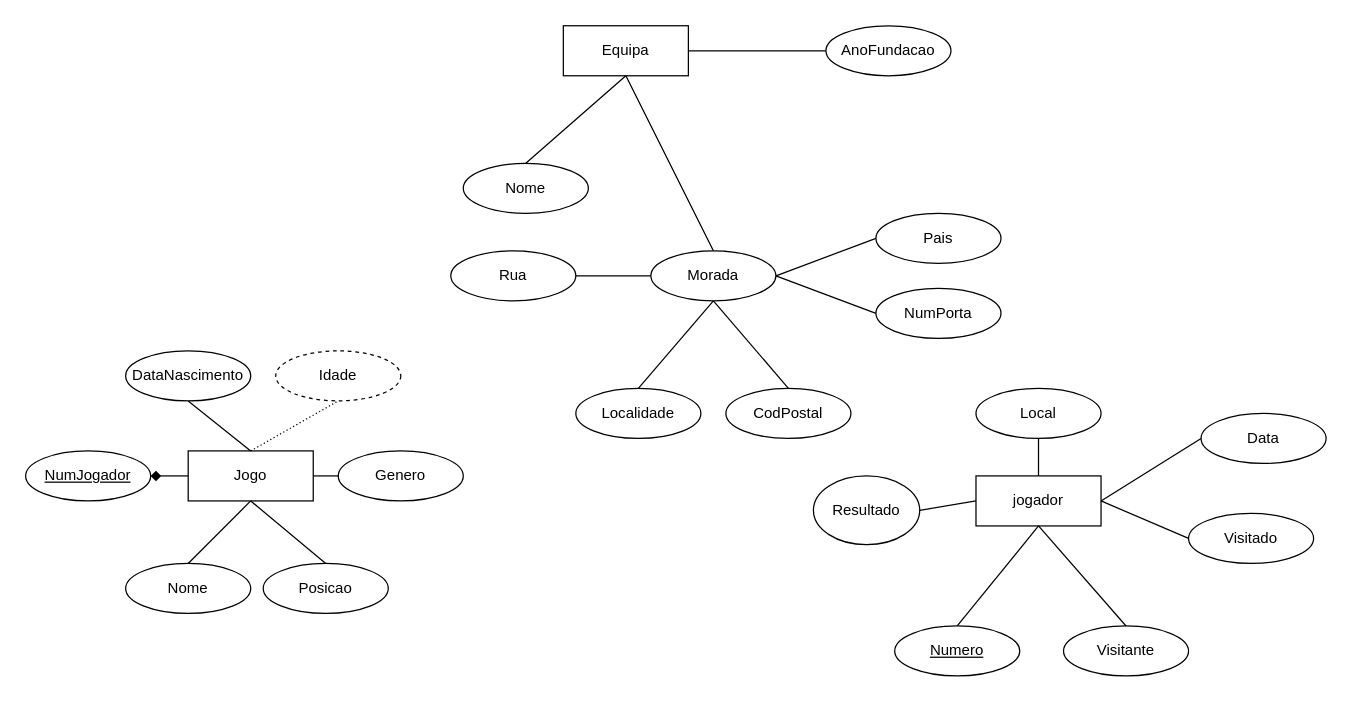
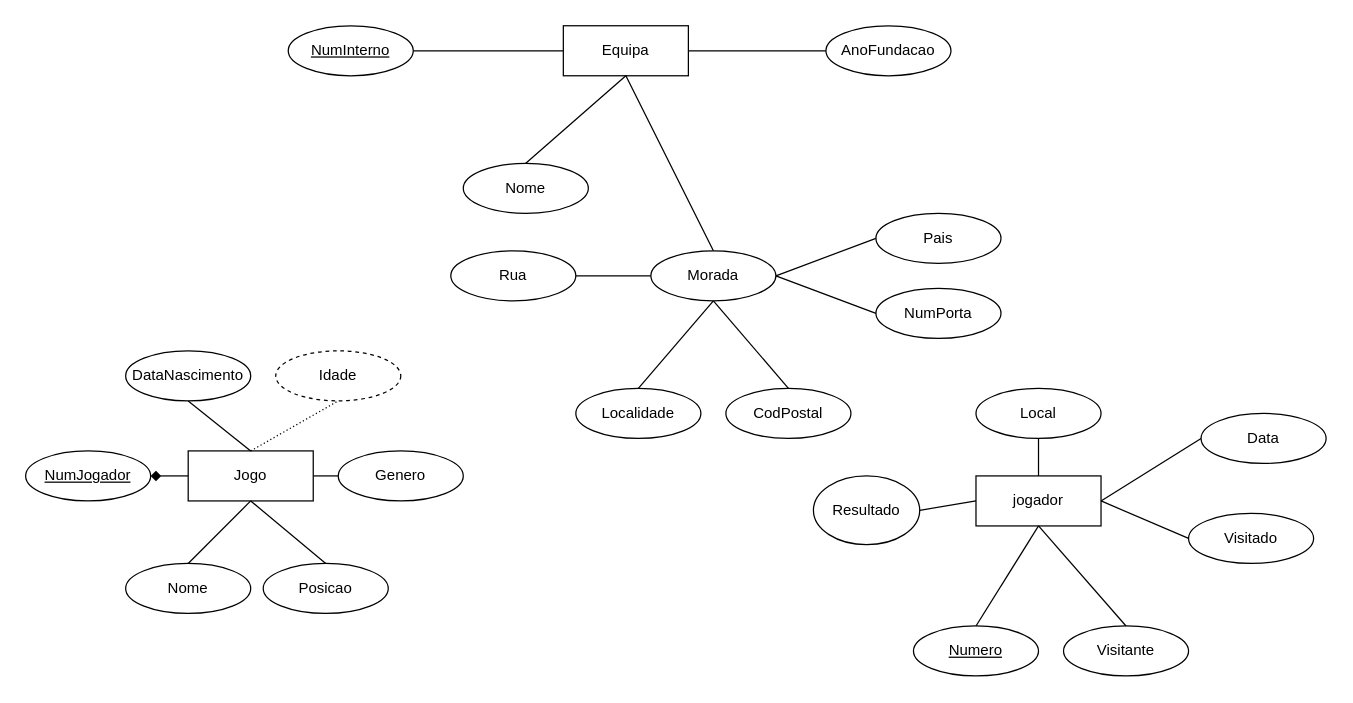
  <mxCell id="0" />
  <mxCell id="1" parent="0" />
  <mxCell id="2" value="Nome" style="ellipse;whiteSpace=wrap;html=1;align=center;" vertex="1" parent="1"><mxGeometry x="370" y="130" width="100" height="40" as="geometry" /></mxCell>
  <mxCell id="3" value="Jogo" style="whiteSpace=wrap;html=1;align=center;" vertex="1" parent="1"><mxGeometry y="360" width="100" height="40" as="geometry" x="150" /></mxCell>
  <mxCell id="4" value="Equipa" style="whiteSpace=wrap;html=1;align=center;" vertex="1" parent="1"><mxGeometry x="450" y="20" width="100" height="40" as="geometry" /></mxCell>
  <mxCell id="5" value="jogador" style="whiteSpace=wrap;html=1;align=center;" vertex="1" parent="1"><mxGeometry x="780" y="380" width="100" height="40" as="geometry" /></mxCell>
  <mxCell id="6" value="" style="endArrow=none;html=1;rounded=0;exitX=0.5;exitY=0;exitDx=0;exitDy=0;entryX=0.5;entryY=1;entryDx=0;entryDy=0;" edge="1" parent="1" source="2" target="4"><mxGeometry relative="1" as="geometry"><mxPoint x="480" y="260" as="sourcePoint" /><mxPoint x="500" y="70" as="targetPoint" /></mxGeometry></mxCell>
  <mxCell id="7" value="Morada" style="ellipse;whiteSpace=wrap;html=1;align=center;" vertex="1" parent="1"><mxGeometry x="520" y="200" width="100" height="40" as="geometry" /></mxCell>
  <mxCell id="8" value="" style="endArrow=none;html=1;rounded=0;exitX=0.5;exitY=0;exitDx=0;exitDy=0;entryX=0.5;entryY=1;entryDx=0;entryDy=0;" edge="1" parent="1" source="7" target="4"><mxGeometry relative="1" as="geometry"><mxPoint x="440" y="110" as="sourcePoint" /><mxPoint x="485" y="70" as="targetPoint" /></mxGeometry></mxCell>
- <mxCell id="9" value="Numero" style="ellipse;whiteSpace=wrap;html=1;align=center;fontStyle=4;" vertex="1" parent="1"><mxGeometry x="715" y="500" width="100" height="40" as="geometry" /></mxCell>
+ <mxCell id="9" value="Numero" style="ellipse;whiteSpace=wrap;html=1;align=center;fontStyle=4;" vertex="1" parent="1"><mxGeometry x="730" y="500" width="100" height="40" as="geometry" /></mxCell>
  <mxCell id="10" value="" style="endArrow=none;html=1;rounded=0;exitX=0.5;exitY=0;exitDx=0;exitDy=0;entryX=0.5;entryY=1;entryDx=0;entryDy=0;" edge="1" parent="1" source="9" target="5"><mxGeometry relative="1" as="geometry"><mxPoint x="450" y="120" as="sourcePoint" /><mxPoint x="495" y="80" as="targetPoint" /></mxGeometry></mxCell>
  <mxCell id="11" value="" style="endArrow=none;html=1;rounded=0;exitX=0;exitY=0.5;exitDx=0;exitDy=0;entryX=1;entryY=0.5;entryDx=0;entryDy=0;" edge="1" parent="1" source="12" target="4"><mxGeometry relative="1" as="geometry"><mxPoint x="710" y="100" as="sourcePoint" /><mxPoint x="505" y="90" as="targetPoint" /></mxGeometry></mxCell>
  <mxCell id="12" value="AnoFundacao" style="ellipse;whiteSpace=wrap;html=1;align=center;" vertex="1" parent="1"><mxGeometry x="660" y="20" width="100" height="40" as="geometry" /></mxCell>
+ <mxCell id="13" value="NumInterno" style="ellipse;whiteSpace=wrap;html=1;align=center;fontStyle=4;" vertex="1" parent="1"><mxGeometry x="230" y="20" width="100" height="40" as="geometry" /></mxCell>
+ <mxCell id="14" value="" style="endArrow=none;html=1;rounded=0;exitX=1;exitY=0.5;exitDx=0;exitDy=0;entryX=0;entryY=0.5;entryDx=0;entryDy=0;" edge="1" parent="1" source="13" target="4"><mxGeometry relative="1" as="geometry"><mxPoint x="470" y="140" as="sourcePoint" /><mxPoint x="515" y="100" as="targetPoint" /></mxGeometry></mxCell>
  <mxCell id="15" value="Rua" style="ellipse;whiteSpace=wrap;html=1;align=center;" vertex="1" parent="1"><mxGeometry x="360" y="200" width="100" height="40" as="geometry" /></mxCell>
  <mxCell id="16" value="NumPorta&lt;span style=&quot;color: rgba(0, 0, 0, 0); font-family: monospace; font-size: 0px; text-align: start; text-wrap: nowrap;&quot;&gt;%3CmxGraphModel%3E%3Croot%3E%3CmxCell%20id%3D%220%22%2F%3E%3CmxCell%20id%3D%221%22%20parent%3D%220%22%2F%3E%3CmxCell%20id%3D%222%22%20value%3D%22Rua%22%20style%3D%22ellipse%3BwhiteSpace%3Dwrap%3Bhtml%3D1%3Balign%3Dcenter%3B%22%20vertex%3D%221%22%20parent%3D%221%22%3E%3CmxGeometry%20x%3D%22360%22%20y%3D%22360%22%20width%3D%22100%22%20height%3D%2240%22%20as%3D%22geometry%22%2F%3E%3C%2FmxCell%3E%3C%2Froot%3E%3C%2FmxGraphModel%3E&lt;/span&gt;" style="ellipse;whiteSpace=wrap;html=1;align=center;" vertex="1" parent="1"><mxGeometry x="700" y="230" width="100" height="40" as="geometry" /></mxCell>
  <mxCell id="17" value="CodPostal" style="ellipse;whiteSpace=wrap;html=1;align=center;" vertex="1" parent="1"><mxGeometry x="580" y="310" width="100" height="40" as="geometry" /></mxCell>
  <mxCell id="18" value="Localidade" style="ellipse;whiteSpace=wrap;html=1;align=center;" vertex="1" parent="1"><mxGeometry x="460" y="310" width="100" height="40" as="geometry" /></mxCell>
  <mxCell id="19" value="" style="endArrow=none;html=1;rounded=0;exitX=1;exitY=0.5;exitDx=0;exitDy=0;entryX=0;entryY=0.5;entryDx=0;entryDy=0;" edge="1" parent="1" source="15" target="7"><mxGeometry relative="1" as="geometry"><mxPoint x="430" y="120" as="sourcePoint" /><mxPoint x="485" y="70" as="targetPoint" /></mxGeometry></mxCell>
  <mxCell id="20" value="" style="endArrow=none;html=1;rounded=0;exitX=0.5;exitY=0;exitDx=0;exitDy=0;entryX=0.5;entryY=1;entryDx=0;entryDy=0;" edge="1" parent="1" source="18" target="7"><mxGeometry relative="1" as="geometry"><mxPoint x="440" y="130" as="sourcePoint" /><mxPoint x="495" y="80" as="targetPoint" /></mxGeometry></mxCell>
  <mxCell id="21" value="" style="endArrow=none;html=1;rounded=0;exitX=0.5;exitY=0;exitDx=0;exitDy=0;entryX=0.5;entryY=1;entryDx=0;entryDy=0;" edge="1" parent="1" source="17" target="7"><mxGeometry relative="1" as="geometry"><mxPoint x="450" y="140" as="sourcePoint" /><mxPoint x="505" y="90" as="targetPoint" /></mxGeometry></mxCell>
  <mxCell id="22" value="" style="endArrow=none;html=1;rounded=0;exitX=0;exitY=0.5;exitDx=0;exitDy=0;entryX=1;entryY=0.5;entryDx=0;entryDy=0;" edge="1" parent="1" source="16" target="7"><mxGeometry relative="1" as="geometry"><mxPoint x="460" y="150" as="sourcePoint" /><mxPoint x="515" y="100" as="targetPoint" /></mxGeometry></mxCell>
  <mxCell id="23" value="Pais" style="ellipse;whiteSpace=wrap;html=1;align=center;" vertex="1" parent="1"><mxGeometry x="700" y="170" width="100" height="40" as="geometry" /></mxCell>
  <mxCell id="24" value="" style="endArrow=none;html=1;rounded=0;exitX=0;exitY=0.5;exitDx=0;exitDy=0;entryX=1;entryY=0.5;entryDx=0;entryDy=0;" edge="1" parent="1" source="23" target="7"><mxGeometry relative="1" as="geometry"><mxPoint x="470" y="160" as="sourcePoint" /><mxPoint x="525" y="110" as="targetPoint" /></mxGeometry></mxCell>
  <mxCell id="25" value="NumJogador" style="ellipse;whiteSpace=wrap;html=1;align=center;fontStyle=4;" vertex="1" parent="1"><mxGeometry x="20" y="360" width="100" height="40" as="geometry" /></mxCell>
  <mxCell id="26" value="Nome" style="ellipse;whiteSpace=wrap;html=1;align=center;" vertex="1" parent="1"><mxGeometry x="100" y="450" width="100" height="40" as="geometry" /></mxCell>
  <mxCell id="27" value="DataNascimento" style="ellipse;whiteSpace=wrap;html=1;align=center;" vertex="1" parent="1"><mxGeometry x="100" y="280" width="100" height="40" as="geometry" /></mxCell>
  <mxCell id="28" value="Idade" style="ellipse;whiteSpace=wrap;html=1;align=center;dashed=1;" vertex="1" parent="1"><mxGeometry x="220" y="280" width="100" height="40" as="geometry" /></mxCell>
  <mxCell id="29" value="Genero" style="ellipse;whiteSpace=wrap;html=1;align=center;" vertex="1" parent="1"><mxGeometry x="270" y="360" width="100" height="40" as="geometry" /></mxCell>
  <mxCell id="30" value="Posicao" style="ellipse;whiteSpace=wrap;html=1;align=center;" vertex="1" parent="1"><mxGeometry x="210" y="450" width="100" height="40" as="geometry" /></mxCell>
  <mxCell id="31" value="" style="endArrow=none;html=1;rounded=0;dashed=1;dashPattern=1 2;exitX=0.5;exitY=0;exitDx=0;exitDy=0;entryX=0.5;entryY=1;entryDx=0;entryDy=0;" edge="1" parent="1" source="3" target="28"><mxGeometry relative="1" as="geometry"><mxPoint x="210" y="330" as="sourcePoint" /><mxPoint x="370" y="330" as="targetPoint" /></mxGeometry></mxCell>
  <mxCell id="32" value="" style="endArrow=none;html=1;rounded=0;exitX=0.5;exitY=1;exitDx=0;exitDy=0;entryX=0.5;entryY=0;entryDx=0;entryDy=0;" edge="1" parent="1" source="27" target="3"><mxGeometry relative="1" as="geometry"><mxPoint x="430" y="120" as="sourcePoint" /><mxPoint x="485" y="70" as="targetPoint" /></mxGeometry></mxCell>
  <mxCell id="33" value="" style="endArrow=none;html=1;rounded=0;exitX=0.5;exitY=1;exitDx=0;exitDy=0;entryX=0.5;entryY=0;entryDx=0;entryDy=0;" edge="1" parent="1" source="3" target="30"><mxGeometry relative="1" as="geometry"><mxPoint x="160" y="330" as="sourcePoint" /><mxPoint x="210" y="370" as="targetPoint" /></mxGeometry></mxCell>
  <mxCell id="34" value="" style="endArrow=none;html=1;rounded=0;exitX=0.5;exitY=1;exitDx=0;exitDy=0;entryX=0.5;entryY=0;entryDx=0;entryDy=0;" edge="1" parent="1" source="3" target="26"><mxGeometry relative="1" as="geometry"><mxPoint x="170" y="340" as="sourcePoint" /><mxPoint x="220" y="380" as="targetPoint" /></mxGeometry></mxCell>
  <mxCell id="35" value="" style="endArrow=diamond;html=1;rounded=0;exitX=0;exitY=0.5;exitDx=0;exitDy=0;entryX=1;entryY=0.5;entryDx=0;entryDy=0;" edge="1" parent="1" source="3" target="25"><mxGeometry relative="1" as="geometry"><mxPoint x="180" y="350" as="sourcePoint" /><mxPoint x="230" y="390" as="targetPoint" /></mxGeometry></mxCell>
  <mxCell id="36" value="" style="endArrow=none;html=1;rounded=0;exitX=1;exitY=0.5;exitDx=0;exitDy=0;entryX=0;entryY=0.5;entryDx=0;entryDy=0;" edge="1" parent="1" source="3" target="29"><mxGeometry relative="1" as="geometry"><mxPoint x="190" y="360" as="sourcePoint" /><mxPoint x="240" y="400" as="targetPoint" /></mxGeometry></mxCell>
  <mxCell id="37" value="Data" style="ellipse;whiteSpace=wrap;html=1;align=center;" vertex="1" parent="1"><mxGeometry x="960" y="330" width="100" height="40" as="geometry" /></mxCell>
  <mxCell id="38" value="Local" style="ellipse;whiteSpace=wrap;html=1;align=center;" vertex="1" parent="1"><mxGeometry x="780" y="310" width="100" height="40" as="geometry" /></mxCell>
  <mxCell id="39" value="Visitado" style="ellipse;whiteSpace=wrap;html=1;align=center;" vertex="1" parent="1"><mxGeometry x="950" y="410" width="100" height="40" as="geometry" /></mxCell>
  <mxCell id="40" value="Visitante" style="ellipse;whiteSpace=wrap;html=1;align=center;" vertex="1" parent="1"><mxGeometry x="850" y="500" width="100" height="40" as="geometry" /></mxCell>
  <mxCell id="41" value="Resultado" style="ellipse;whiteSpace=wrap;html=1;align=center;" vertex="1" parent="1"><mxGeometry x="650" y="380" width="85" height="55" as="geometry" /></mxCell>
  <mxCell id="42" value="" style="endArrow=none;html=1;rounded=0;exitX=1;exitY=0.5;exitDx=0;exitDy=0;entryX=0;entryY=0.5;entryDx=0;entryDy=0;" edge="1" parent="1" source="41" target="5"><mxGeometry relative="1" as="geometry"><mxPoint x="840" y="490" as="sourcePoint" /><mxPoint x="840" y="430" as="targetPoint" /></mxGeometry></mxCell>
  <mxCell id="43" value="" style="endArrow=none;html=1;rounded=0;exitX=0.5;exitY=0;exitDx=0;exitDy=0;entryX=0.5;entryY=1;entryDx=0;entryDy=0;" edge="1" parent="1" source="40" target="5"><mxGeometry relative="1" as="geometry"><mxPoint x="850" y="500" as="sourcePoint" /><mxPoint x="850" y="440" as="targetPoint" /></mxGeometry></mxCell>
  <mxCell id="44" value="" style="endArrow=none;html=1;rounded=0;exitX=1;exitY=0.5;exitDx=0;exitDy=0;entryX=0;entryY=0.5;entryDx=0;entryDy=0;" edge="1" parent="1" source="5" target="39"><mxGeometry relative="1" as="geometry"><mxPoint x="860" y="510" as="sourcePoint" /><mxPoint x="860" y="450" as="targetPoint" /></mxGeometry></mxCell>
  <mxCell id="45" value="" style="endArrow=none;html=1;rounded=0;entryX=0;entryY=0.5;entryDx=0;entryDy=0;" edge="1" parent="1" target="37"><mxGeometry relative="1" as="geometry"><mxPoint x="880" y="400" as="sourcePoint" /><mxPoint x="870" y="460" as="targetPoint" /></mxGeometry></mxCell>
  <mxCell id="46" value="" style="endArrow=none;html=1;rounded=0;exitX=0.5;exitY=0;exitDx=0;exitDy=0;entryX=0.5;entryY=1;entryDx=0;entryDy=0;" edge="1" parent="1" source="5" target="38"><mxGeometry relative="1" as="geometry"><mxPoint x="880" y="530" as="sourcePoint" /><mxPoint x="880" y="470" as="targetPoint" /></mxGeometry></mxCell>
